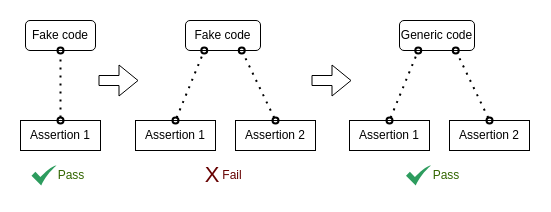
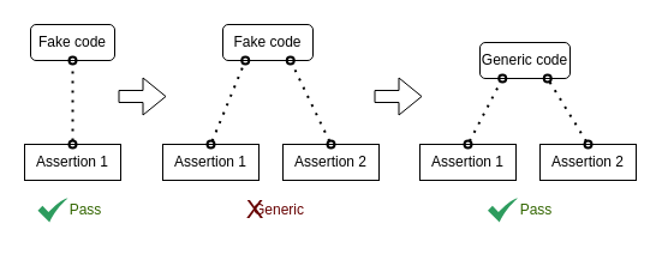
  <mxCell id="0" />
  <mxCell id="1" parent="0" />
  <mxCell id="2" value="Fake code" style="rounded=1;whiteSpace=wrap;html=1;" parent="1" vertex="1"><mxGeometry x="25" y="20" width="70" height="30" as="geometry" /></mxCell>
  <mxCell id="3" value="Assertion 1" style="rounded=0;whiteSpace=wrap;html=1;" parent="1" vertex="1"><mxGeometry x="20" y="120" width="80" height="30" as="geometry" /></mxCell>
  <mxCell id="4" value="Fake code" style="rounded=1;whiteSpace=wrap;html=1;" parent="1" vertex="1"><mxGeometry x="185" y="20" width="75" height="30" as="geometry" /></mxCell>
  <mxCell id="5" value="Assertion 1" style="rounded=0;whiteSpace=wrap;html=1;" parent="1" vertex="1"><mxGeometry x="135" y="120" width="80" height="30" as="geometry" /></mxCell>
  <mxCell id="6" value="&lt;font color=&quot;#336600&quot;&gt;Pass&lt;/font&gt;" style="text;html=1;align=center;verticalAlign=middle;whiteSpace=wrap;rounded=0;fontStyle=0" parent="1" vertex="1"><mxGeometry x="41" y="160" width="60" height="30" as="geometry" /></mxCell>
- <mxCell id="7" value="Fail" style="text;html=1;align=center;verticalAlign=middle;whiteSpace=wrap;rounded=0;fontColor=#660000;fontStyle=0" parent="1" vertex="1"><mxGeometry x="202" y="160" width="60" height="30" as="geometry" /></mxCell>
+ <mxCell id="7" value="Generic" style="text;html=1;align=center;verticalAlign=middle;whiteSpace=wrap;rounded=0;fontColor=#660000;fontStyle=0" parent="1" vertex="1"><mxGeometry x="202" y="160" width="60" height="30" as="geometry" /></mxCell>
  <mxCell id="8" value="Assertion 2" style="rounded=0;whiteSpace=wrap;html=1;" parent="1" vertex="1"><mxGeometry x="235" y="120" width="80" height="30" as="geometry" /></mxCell>
  <mxCell id="9" value="" style="endArrow=oval;dashed=1;html=1;dashPattern=1 3;strokeWidth=2;startArrow=oval;startFill=0;endFill=0;exitX=0.5;exitY=0;exitDx=0;exitDy=0;entryX=0.75;entryY=1;entryDx=0;entryDy=0;" parent="1" source="8" target="4" edge="1"><mxGeometry width="50" height="50" relative="1" as="geometry"><mxPoint x="190" y="130" as="sourcePoint" /><mxPoint x="225" y="50" as="targetPoint" /></mxGeometry></mxCell>
  <mxCell id="10" value="" style="endArrow=oval;dashed=1;html=1;dashPattern=1 3;strokeWidth=2;startArrow=oval;startFill=0;endFill=0;exitX=0.5;exitY=0;exitDx=0;exitDy=0;entryX=0.25;entryY=1;entryDx=0;entryDy=0;" parent="1" source="5" target="4" edge="1"><mxGeometry width="50" height="50" relative="1" as="geometry"><mxPoint x="285" y="130" as="sourcePoint" /><mxPoint x="235" y="60" as="targetPoint" /></mxGeometry></mxCell>
  <mxCell id="11" value="" style="endArrow=oval;dashed=1;html=1;dashPattern=1 3;strokeWidth=2;startArrow=oval;startFill=0;endFill=0;exitX=0.5;exitY=0;exitDx=0;exitDy=0;entryX=0.5;entryY=1;entryDx=0;entryDy=0;" parent="1" source="3" target="2" edge="1"><mxGeometry width="50" height="50" relative="1" as="geometry"><mxPoint x="185" y="130" as="sourcePoint" /><mxPoint x="213.75" y="60" as="targetPoint" /></mxGeometry></mxCell>
  <mxCell id="12" value="" style="shape=flexArrow;endArrow=classic;html=1;fontColor=#660000;" parent="1" edge="1"><mxGeometry width="50" height="50" relative="1" as="geometry"><mxPoint x="98" y="80" as="sourcePoint" /><mxPoint x="138" y="80" as="targetPoint" /></mxGeometry></mxCell>
- <mxCell id="13" value="Generic code" style="rounded=1;whiteSpace=wrap;html=1;" parent="1" vertex="1"><mxGeometry x="399" y="20" width="75" height="30" as="geometry" /></mxCell>
+ <mxCell id="13" value="Generic code" style="rounded=1;whiteSpace=wrap;html=1;" parent="1" vertex="1"><mxGeometry x="399" y="35" width="75" height="30" as="geometry" /></mxCell>
  <mxCell id="14" value="Assertion 1" style="rounded=0;whiteSpace=wrap;html=1;" parent="1" vertex="1"><mxGeometry x="349" y="120" width="80" height="30" as="geometry" /></mxCell>
  <mxCell id="15" value="Assertion 2" style="rounded=0;whiteSpace=wrap;html=1;" parent="1" vertex="1"><mxGeometry x="449" y="120" width="80" height="30" as="geometry" /></mxCell>
  <mxCell id="16" value="" style="endArrow=oval;dashed=1;html=1;dashPattern=1 3;strokeWidth=2;startArrow=oval;startFill=0;endFill=0;exitX=0.5;exitY=0;exitDx=0;exitDy=0;entryX=0.75;entryY=1;entryDx=0;entryDy=0;" parent="1" source="15" target="13" edge="1"><mxGeometry width="50" height="50" relative="1" as="geometry"><mxPoint x="404" y="130" as="sourcePoint" /><mxPoint x="439" y="50" as="targetPoint" /></mxGeometry></mxCell>
  <mxCell id="17" value="" style="endArrow=oval;dashed=1;html=1;dashPattern=1 3;strokeWidth=2;startArrow=oval;startFill=0;endFill=0;exitX=0.5;exitY=0;exitDx=0;exitDy=0;entryX=0.25;entryY=1;entryDx=0;entryDy=0;" parent="1" source="14" target="13" edge="1"><mxGeometry width="50" height="50" relative="1" as="geometry"><mxPoint x="499" y="130" as="sourcePoint" /><mxPoint x="449" y="60" as="targetPoint" /></mxGeometry></mxCell>
  <mxCell id="18" value="" style="shape=flexArrow;endArrow=classic;html=1;fontColor=#660000;" parent="1" edge="1"><mxGeometry width="50" height="50" relative="1" as="geometry"><mxPoint x="311" y="80" as="sourcePoint" /><mxPoint x="351" y="80" as="targetPoint" /></mxGeometry></mxCell>
  <mxCell id="19" value="" style="sketch=0;html=1;aspect=fixed;strokeColor=none;shadow=0;align=center;verticalAlign=top;fillColor=#2D9C5E;shape=mxgraph.gcp2.check;fontColor=#660000;" parent="1" vertex="1"><mxGeometry x="31" y="165" width="25" height="20" as="geometry" /></mxCell>
  <mxCell id="20" value="&lt;font color=&quot;#336600&quot;&gt;Pass&lt;/font&gt;" style="text;html=1;align=center;verticalAlign=middle;whiteSpace=wrap;rounded=0;fontStyle=0" parent="1" vertex="1"><mxGeometry x="415.5" y="160" width="60" height="30" as="geometry" /></mxCell>
  <mxCell id="21" value="" style="sketch=0;html=1;aspect=fixed;strokeColor=none;shadow=0;align=center;verticalAlign=top;fillColor=#2D9C5E;shape=mxgraph.gcp2.check;fontColor=#660000;" parent="1" vertex="1"><mxGeometry x="405.5" y="165" width="25" height="20" as="geometry" /></mxCell>
  <mxCell id="22" value="X" style="text;html=1;align=center;verticalAlign=middle;whiteSpace=wrap;rounded=0;fontColor=#660000;fontStyle=0;fontSize=22;" parent="1" vertex="1"><mxGeometry x="182" y="160" width="60" height="30" as="geometry" /></mxCell>
